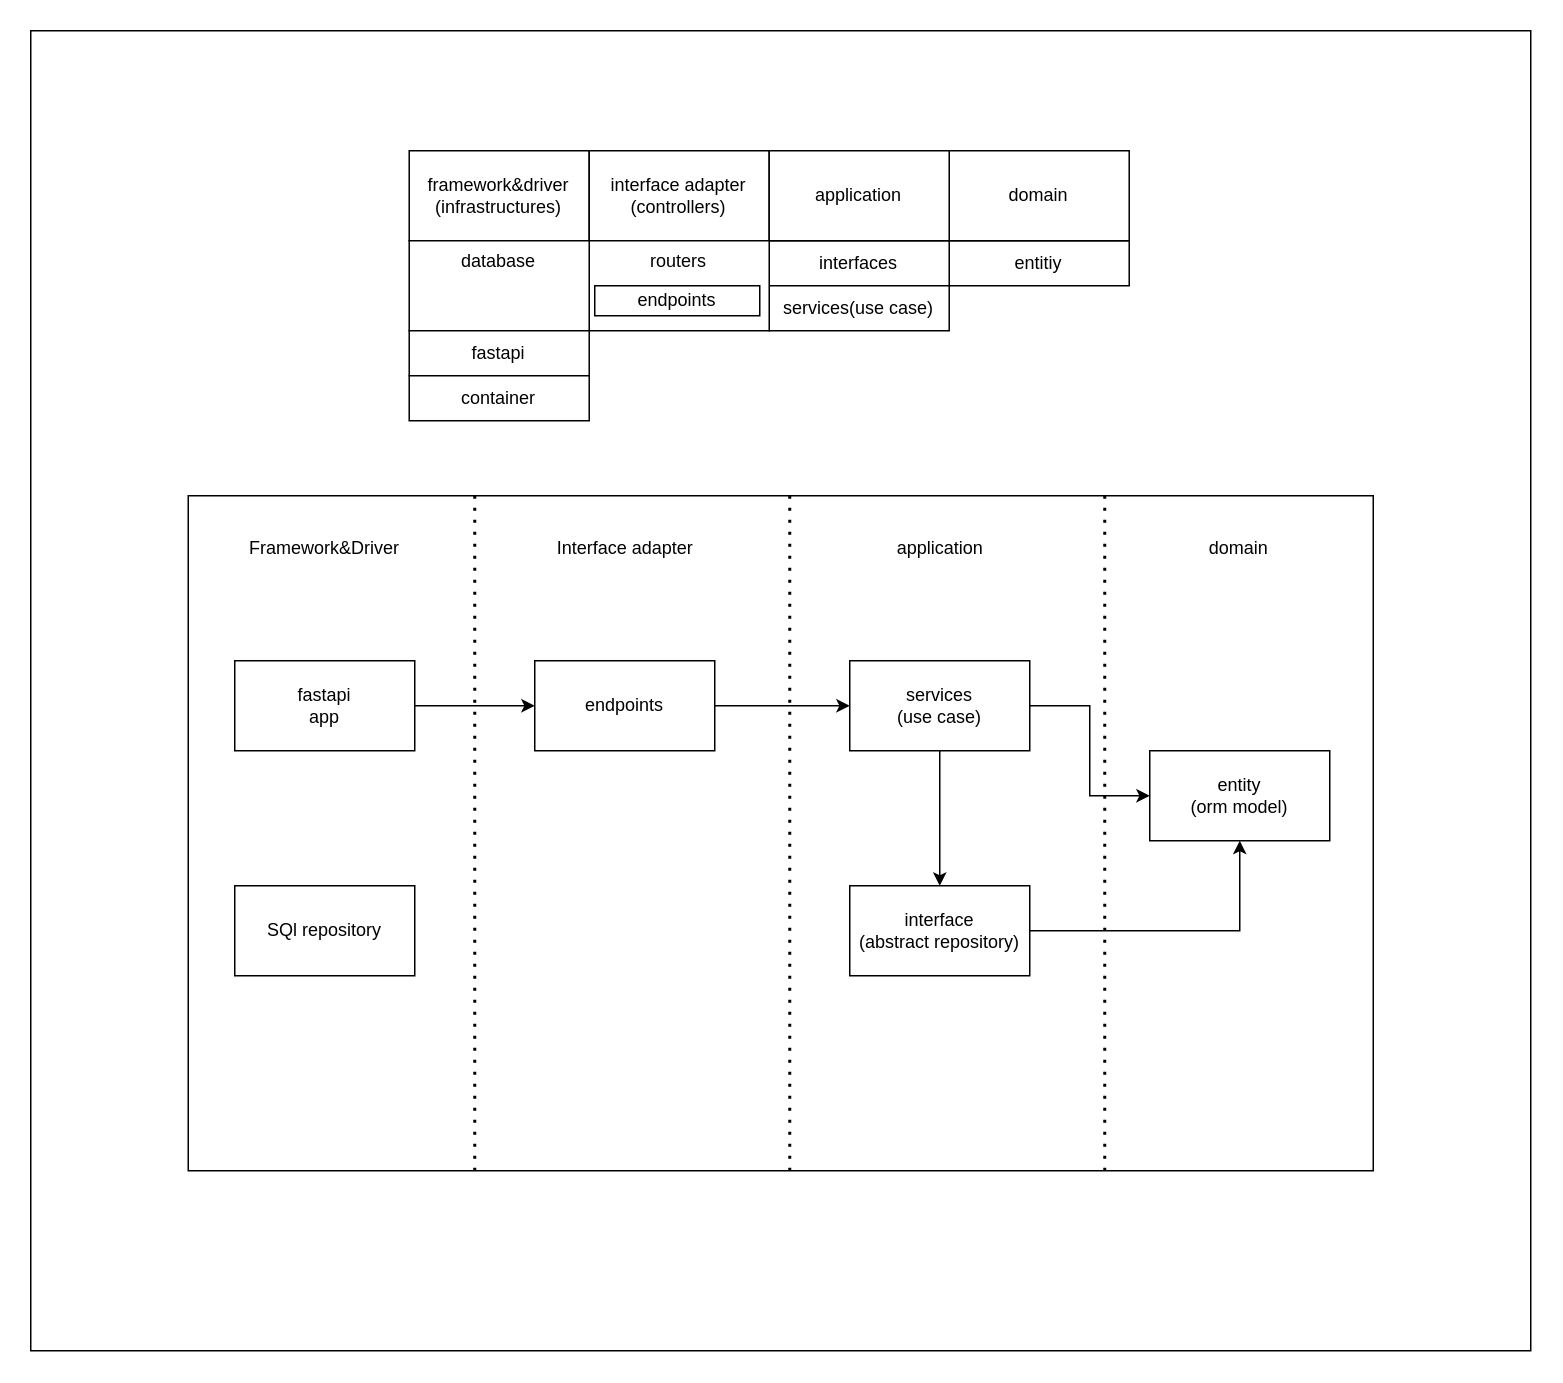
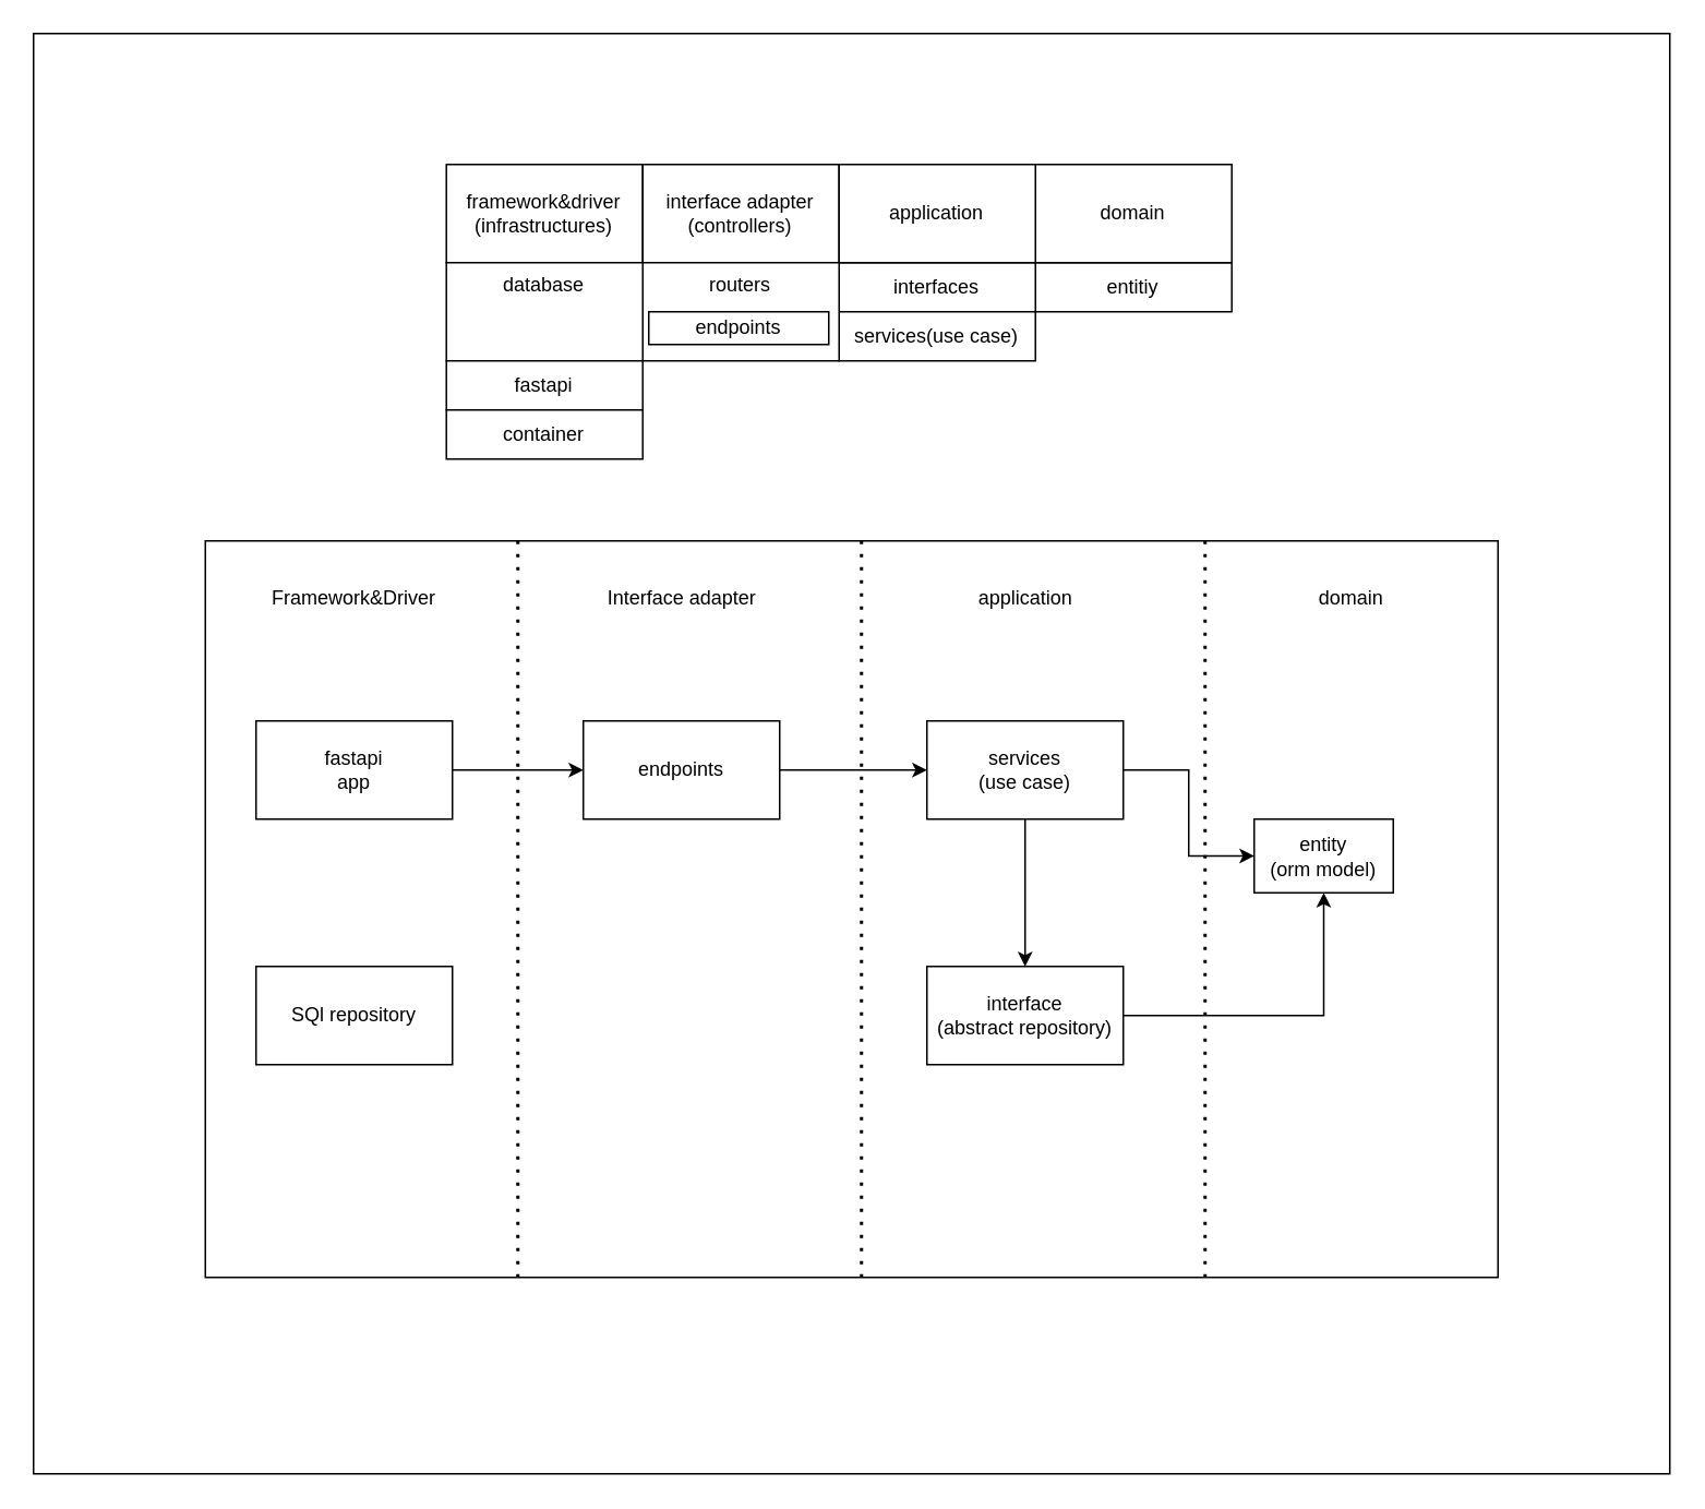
  <mxCell id="0" />
  <mxCell id="1" parent="0" />
  <mxCell id="2" value="" style="rounded=0;whiteSpace=wrap;html=1;labelBackgroundColor=none;" vertex="1" parent="1"><mxGeometry x="20" y="20" width="1000" height="880" as="geometry" /></mxCell>
  <mxCell id="3" value="entitiy" style="rounded=0;whiteSpace=wrap;html=1;" vertex="1" parent="1"><mxGeometry x="632.31" y="160" width="120" height="30" as="geometry" /></mxCell>
  <mxCell id="4" value="framework&amp;amp;driver&lt;br&gt;(infrastructures)" style="rounded=0;whiteSpace=wrap;html=1;" vertex="1" parent="1"><mxGeometry x="272.31" y="100" width="120" height="60" as="geometry" /></mxCell>
  <mxCell id="5" value="interfaces" style="rounded=0;whiteSpace=wrap;html=1;" vertex="1" parent="1"><mxGeometry x="512.31" y="160" width="120" height="30" as="geometry" /></mxCell>
  <mxCell id="6" value="interface adapter&lt;br&gt;(controllers)" style="rounded=0;whiteSpace=wrap;html=1;" vertex="1" parent="1"><mxGeometry x="392.31" y="100" width="120" height="60" as="geometry" /></mxCell>
  <mxCell id="7" value="domain" style="rounded=0;whiteSpace=wrap;html=1;" vertex="1" parent="1"><mxGeometry x="632.31" y="100" width="120" height="60" as="geometry" /></mxCell>
  <mxCell id="8" value="application" style="rounded=0;whiteSpace=wrap;html=1;" vertex="1" parent="1"><mxGeometry x="512.31" y="100" width="120" height="60" as="geometry" /></mxCell>
  <mxCell id="9" value="services(use case)" style="rounded=0;whiteSpace=wrap;html=1;" vertex="1" parent="1"><mxGeometry x="512.31" y="190" width="120" height="30" as="geometry" /></mxCell>
  <mxCell id="10" value="routers" style="rounded=0;whiteSpace=wrap;html=1;verticalAlign=top;" vertex="1" parent="1"><mxGeometry x="392.31" y="160" width="120" height="60" as="geometry" /></mxCell>
  <mxCell id="11" value="database" style="rounded=0;whiteSpace=wrap;html=1;verticalAlign=top;" vertex="1" parent="1"><mxGeometry x="272.31" y="160" width="120" height="60" as="geometry" /></mxCell>
  <mxCell id="12" value="fastapi" style="rounded=0;whiteSpace=wrap;html=1;" vertex="1" parent="1"><mxGeometry x="272.31" y="220" width="120" height="30" as="geometry" /></mxCell>
  <mxCell id="13" value="container" style="rounded=0;whiteSpace=wrap;html=1;" vertex="1" parent="1"><mxGeometry x="272.31" y="250" width="120" height="30" as="geometry" /></mxCell>
  <mxCell id="14" value="endpoints" style="rounded=0;whiteSpace=wrap;html=1;" vertex="1" parent="1"><mxGeometry x="396" y="190" width="110" height="20" as="geometry" /></mxCell>
  <mxCell id="15" value="" style="group" vertex="1" connectable="0" parent="1"><mxGeometry x="125" y="330" width="790" height="450" as="geometry" /></mxCell>
  <mxCell id="16" value="" style="rounded=0;whiteSpace=wrap;html=1;labelBackgroundColor=none;" vertex="1" parent="15"><mxGeometry width="790" height="450" as="geometry" /></mxCell>
  <mxCell id="17" value="fastapi&lt;br&gt;app" style="rounded=0;whiteSpace=wrap;html=1;" vertex="1" parent="15"><mxGeometry x="31" y="110" width="120" height="60" as="geometry" /></mxCell>
  <mxCell id="18" value="SQl repository" style="rounded=0;whiteSpace=wrap;html=1;" vertex="1" parent="15"><mxGeometry x="31" y="260" width="120" height="60" as="geometry" /></mxCell>
  <mxCell id="19" value="endpoints" style="rounded=0;whiteSpace=wrap;html=1;" vertex="1" parent="15"><mxGeometry x="231" y="110" width="120" height="60" as="geometry" /></mxCell>
  <mxCell id="20" value="" style="edgeStyle=orthogonalEdgeStyle;rounded=0;orthogonalLoop=1;jettySize=auto;html=1;" edge="1" parent="15" source="17" target="19"><mxGeometry relative="1" as="geometry" /></mxCell>
  <mxCell id="21" value="interface&lt;br&gt;(abstract repository)" style="rounded=0;whiteSpace=wrap;html=1;" vertex="1" parent="15"><mxGeometry x="441" y="260" width="120" height="60" as="geometry" /></mxCell>
  <mxCell id="22" value="" style="edgeStyle=orthogonalEdgeStyle;rounded=0;orthogonalLoop=1;jettySize=auto;html=1;" edge="1" parent="15" source="23" target="21"><mxGeometry relative="1" as="geometry" /></mxCell>
  <mxCell id="23" value="services&lt;br&gt;(use case)" style="rounded=0;whiteSpace=wrap;html=1;" vertex="1" parent="15"><mxGeometry x="441" y="110" width="120" height="60" as="geometry" /></mxCell>
  <mxCell id="24" value="" style="edgeStyle=orthogonalEdgeStyle;rounded=0;orthogonalLoop=1;jettySize=auto;html=1;" edge="1" parent="15" source="19" target="23"><mxGeometry relative="1" as="geometry" /></mxCell>
- <mxCell id="25" value="entity&lt;br&gt;(orm model)" style="rounded=0;whiteSpace=wrap;html=1;" vertex="1" parent="15"><mxGeometry x="641" y="170" width="120" height="60" as="geometry" /></mxCell>
+ <mxCell id="25" value="entity&lt;br&gt;(orm model)" style="rounded=0;whiteSpace=wrap;html=1;" vertex="1" parent="15"><mxGeometry x="641" y="170" width="85" height="45" as="geometry" /></mxCell>
  <mxCell id="26" value="" style="edgeStyle=orthogonalEdgeStyle;rounded=0;orthogonalLoop=1;jettySize=auto;html=1;" edge="1" parent="15" source="21" target="25"><mxGeometry relative="1" as="geometry" /></mxCell>
  <mxCell id="27" value="" style="edgeStyle=orthogonalEdgeStyle;rounded=0;orthogonalLoop=1;jettySize=auto;html=1;" edge="1" parent="15" source="23" target="25"><mxGeometry relative="1" as="geometry" /></mxCell>
  <mxCell id="28" value="" style="endArrow=none;dashed=1;html=1;dashPattern=1 3;strokeWidth=2;rounded=0;" edge="1" parent="15"><mxGeometry width="50" height="50" relative="1" as="geometry"><mxPoint x="191" y="450" as="sourcePoint" /><mxPoint x="191" as="targetPoint" /></mxGeometry></mxCell>
  <mxCell id="29" value="" style="endArrow=none;dashed=1;html=1;dashPattern=1 3;strokeWidth=2;rounded=0;" edge="1" parent="15"><mxGeometry width="50" height="50" relative="1" as="geometry"><mxPoint x="401" y="450" as="sourcePoint" /><mxPoint x="401" as="targetPoint" /></mxGeometry></mxCell>
  <mxCell id="30" value="" style="endArrow=none;dashed=1;html=1;dashPattern=1 3;strokeWidth=2;rounded=0;" edge="1" parent="15"><mxGeometry width="50" height="50" relative="1" as="geometry"><mxPoint x="611" y="450" as="sourcePoint" /><mxPoint x="611" as="targetPoint" /></mxGeometry></mxCell>
  <mxCell id="31" value="Framework&amp;amp;Driver" style="text;html=1;strokeColor=none;fillColor=none;align=center;verticalAlign=middle;whiteSpace=wrap;rounded=0;labelBackgroundColor=none;" vertex="1" parent="15"><mxGeometry x="61" y="20" width="60" height="30" as="geometry" /></mxCell>
  <mxCell id="32" value="Interface adapter" style="text;html=1;strokeColor=none;fillColor=none;align=center;verticalAlign=middle;whiteSpace=wrap;rounded=0;labelBackgroundColor=none;" vertex="1" parent="15"><mxGeometry x="231.5" y="20" width="119" height="30" as="geometry" /></mxCell>
  <mxCell id="33" value="application" style="text;html=1;strokeColor=none;fillColor=none;align=center;verticalAlign=middle;whiteSpace=wrap;rounded=0;labelBackgroundColor=none;" vertex="1" parent="15"><mxGeometry x="441.5" y="20" width="119" height="30" as="geometry" /></mxCell>
  <mxCell id="34" value="domain" style="text;html=1;strokeColor=none;fillColor=none;align=center;verticalAlign=middle;whiteSpace=wrap;rounded=0;labelBackgroundColor=none;" vertex="1" parent="15"><mxGeometry x="641" y="20" width="119" height="30" as="geometry" /></mxCell>
